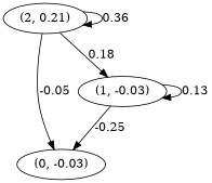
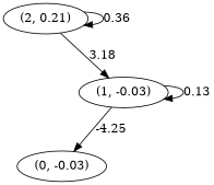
  digraph {
    n1 [label="(0, -0.03)"]
    n2 [label="(1, -0.03)"]
    n3 [label="(2, 0.21)"]
-   n2 -> n1 [label=-0.25]
+   n2 -> n1 [label=-4.25]
    n2 -> n2 [label=0.13]
-   n3 -> n1 [label=-0.05]
-   n3 -> n2 [label=0.18]
+   n3 -> n2 [label=3.18]
    n3 -> n3 [label=0.36]
  }
